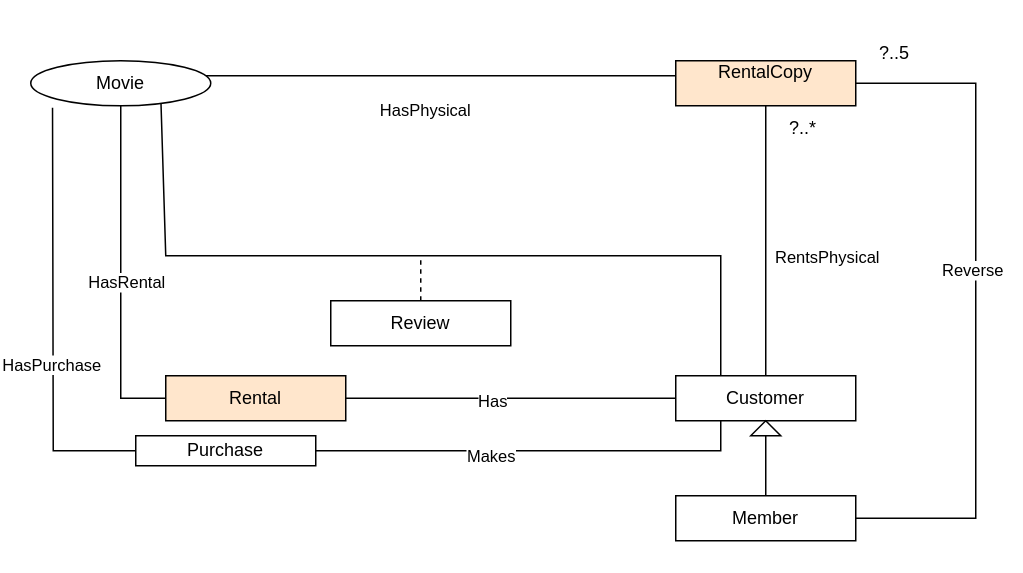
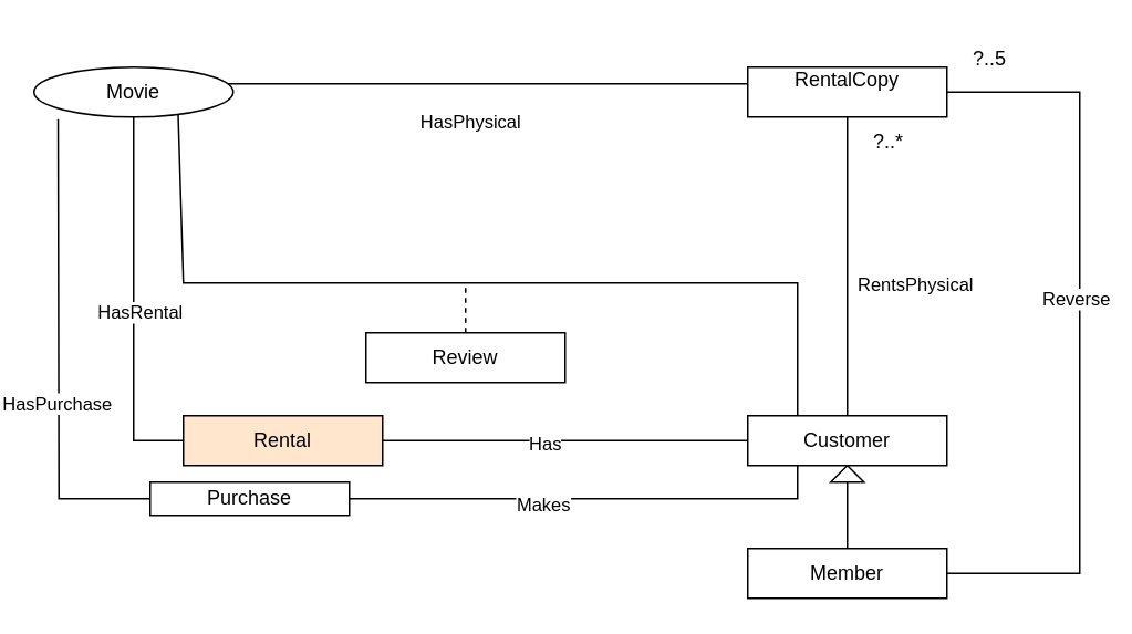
  <mxCell id="0" />
  <mxCell id="1" parent="0" />
  <mxCell id="2" value="&#10;HasPhysical&#10;&#10;" style="edgeStyle=orthogonalEdgeStyle;orthogonalLoop=1;jettySize=auto;html=1;rounded=0;strokeColor=default;" edge="1" parent="1" source="3"><mxGeometry x="-0.097" y="-30" relative="1" as="geometry"><mxPoint x="149" y="49.5" as="sourcePoint" /><mxPoint x="460" y="50" as="targetPoint" /><Array as="points"><mxPoint x="309" y="50" /></Array><mxPoint as="offset" /></mxGeometry></mxCell>
  <mxCell id="3" value="Movie" style="ellipse;whiteSpace=wrap;html=1;strokeColor=#000000;direction=west;" vertex="1" parent="1"><mxGeometry x="20" y="40" width="120" height="30" as="geometry" /></mxCell>
- <mxCell id="4" value="&#10;RentalCopy&#10;&#10;" style="rounded=0;whiteSpace=wrap;html=1;strokeColor=#000000;fillColor=#ffe6cc;" vertex="1" parent="1"><mxGeometry x="450" y="40" width="120" height="30" as="geometry" /></mxCell>
+ <mxCell id="4" value="&#10;RentalCopy&#10;&#10;" style="rounded=0;whiteSpace=wrap;html=1;strokeColor=#000000;" vertex="1" parent="1"><mxGeometry x="450" y="40" width="120" height="30" as="geometry" /></mxCell>
  <mxCell id="5" value="Customer" style="rounded=0;whiteSpace=wrap;html=1;strokeColor=#000000;direction=west;" vertex="1" parent="1"><mxGeometry x="450" y="250" width="120" height="30" as="geometry" /></mxCell>
  <mxCell id="6" value="" style="endArrow=none;html=1;entryX=0.5;entryY=1;entryDx=0;entryDy=0;" edge="1" parent="1" source="5" target="4"><mxGeometry width="50" height="50" relative="1" as="geometry"><mxPoint x="250" y="190" as="sourcePoint" /><mxPoint x="300" y="140" as="targetPoint" /></mxGeometry></mxCell>
  <mxCell id="7" value="RentsPhysical" style="edgeLabel;html=1;align=center;verticalAlign=middle;resizable=0;points=[];" vertex="1" connectable="0" parent="6"><mxGeometry x="-0.221" y="1" relative="1" as="geometry"><mxPoint x="41" y="-10" as="offset" /></mxGeometry></mxCell>
  <mxCell id="8" value="Rental" style="rounded=0;whiteSpace=wrap;html=1;strokeColor=#000000;direction=west;fillColor=#ffe6cc;" vertex="1" parent="1"><mxGeometry x="110" y="250" width="120" height="30" as="geometry" /></mxCell>
  <mxCell id="9" value="Purchase" style="rounded=0;whiteSpace=wrap;html=1;strokeColor=#000000;direction=west;" vertex="1" parent="1"><mxGeometry x="90" y="290" width="120" height="20" as="geometry" /></mxCell>
  <mxCell id="10" value="Member" style="rounded=0;whiteSpace=wrap;html=1;strokeColor=#000000;direction=west;" vertex="1" parent="1"><mxGeometry x="450" y="330" width="120" height="30" as="geometry" /></mxCell>
  <mxCell id="11" value="" style="endArrow=none;html=1;entryX=0.25;entryY=0;entryDx=0;entryDy=0;exitX=0.75;exitY=1;exitDx=0;exitDy=0;rounded=0;" edge="1" parent="1" source="5" target="3"><mxGeometry width="50" height="50" relative="1" as="geometry"><mxPoint x="250" y="190" as="sourcePoint" /><mxPoint x="300" y="140" as="targetPoint" /><Array as="points"><mxPoint x="480" y="170" /><mxPoint x="110" y="170" /></Array></mxGeometry></mxCell>
  <mxCell id="12" value="Review" style="rounded=0;whiteSpace=wrap;html=1;" vertex="1" parent="1"><mxGeometry x="220" y="200" width="120" height="30" as="geometry" /></mxCell>
  <mxCell id="13" value="" style="endArrow=none;dashed=1;html=1;exitX=0.5;exitY=0;exitDx=0;exitDy=0;" edge="1" parent="1" source="12"><mxGeometry width="50" height="50" relative="1" as="geometry"><mxPoint x="250" y="190" as="sourcePoint" /><mxPoint x="280" y="170" as="targetPoint" /></mxGeometry></mxCell>
  <mxCell id="14" value="" style="endArrow=none;html=1;entryX=0.5;entryY=0;entryDx=0;entryDy=0;rounded=0;exitX=1;exitY=0.5;exitDx=0;exitDy=0;" edge="1" parent="1" source="8" target="3"><mxGeometry width="50" height="50" relative="1" as="geometry"><mxPoint x="90" y="260" as="sourcePoint" /><mxPoint x="300" y="140" as="targetPoint" /><Array as="points"><mxPoint x="80" y="265" /></Array></mxGeometry></mxCell>
  <mxCell id="15" value="HasRental" style="edgeLabel;html=1;align=center;verticalAlign=middle;resizable=0;points=[];" vertex="1" connectable="0" parent="14"><mxGeometry x="-0.037" y="-3" relative="1" as="geometry"><mxPoint as="offset" /></mxGeometry></mxCell>
  <mxCell id="16" value="" style="endArrow=none;html=1;entryX=1;entryY=0.5;entryDx=0;entryDy=0;exitX=0;exitY=0.5;exitDx=0;exitDy=0;rounded=0;" edge="1" parent="1" source="8" target="5"><mxGeometry width="50" height="50" relative="1" as="geometry"><mxPoint x="100" y="270" as="sourcePoint" /><mxPoint x="60" y="80" as="targetPoint" /><Array as="points" /></mxGeometry></mxCell>
  <mxCell id="17" value="Has" style="edgeLabel;html=1;align=center;verticalAlign=middle;resizable=0;points=[];" vertex="1" connectable="0" parent="16"><mxGeometry x="-0.115" y="-1" relative="1" as="geometry"><mxPoint as="offset" /></mxGeometry></mxCell>
  <mxCell id="18" value="" style="endArrow=none;html=1;entryX=0.879;entryY=-0.044;entryDx=0;entryDy=0;exitX=1;exitY=0.5;exitDx=0;exitDy=0;rounded=0;entryPerimeter=0;" edge="1" parent="1" source="9" target="3"><mxGeometry width="50" height="50" relative="1" as="geometry"><mxPoint x="230" y="210" as="sourcePoint" /><mxPoint x="0" y="140" as="targetPoint" /><Array as="points"><mxPoint x="35" y="300" /></Array></mxGeometry></mxCell>
  <mxCell id="19" value="HasPurchase" style="edgeLabel;html=1;align=center;verticalAlign=middle;resizable=0;points=[];" vertex="1" connectable="0" parent="18"><mxGeometry x="-0.201" y="1" relative="1" as="geometry"><mxPoint as="offset" /></mxGeometry></mxCell>
  <mxCell id="20" value="" style="endArrow=none;html=1;entryX=0;entryY=0.5;entryDx=0;entryDy=0;exitX=0.75;exitY=0;exitDx=0;exitDy=0;rounded=0;" edge="1" parent="1" source="5" target="9"><mxGeometry width="50" height="50" relative="1" as="geometry"><mxPoint x="100" y="310" as="sourcePoint" /><mxPoint x="60" y="80" as="targetPoint" /><Array as="points"><mxPoint x="480" y="300" /></Array></mxGeometry></mxCell>
  <mxCell id="21" value="Makes" style="edgeLabel;html=1;align=center;verticalAlign=middle;resizable=0;points=[];" vertex="1" connectable="0" parent="20"><mxGeometry x="0.198" y="3" relative="1" as="geometry"><mxPoint as="offset" /></mxGeometry></mxCell>
  <mxCell id="22" value="" style="endArrow=none;html=1;entryX=0;entryY=0.5;entryDx=0;entryDy=0;rounded=0;exitX=1;exitY=0.5;exitDx=0;exitDy=0;" edge="1" parent="1" source="4" target="10"><mxGeometry width="50" height="50" relative="1" as="geometry"><mxPoint x="570" y="60" as="sourcePoint" /><mxPoint x="220" y="310" as="targetPoint" /><Array as="points"><mxPoint x="650" y="55" /><mxPoint x="650" y="345" /></Array></mxGeometry></mxCell>
  <mxCell id="23" value="Reverse" style="edgeLabel;html=1;align=center;verticalAlign=middle;resizable=0;points=[];" vertex="1" connectable="0" parent="22"><mxGeometry x="-0.095" y="-3" relative="1" as="geometry"><mxPoint as="offset" /></mxGeometry></mxCell>
  <mxCell id="24" value="" style="triangle;whiteSpace=wrap;html=1;direction=north;" vertex="1" parent="1"><mxGeometry x="500" y="280" width="20" height="10" as="geometry" /></mxCell>
  <mxCell id="25" value="" style="endArrow=none;html=1;entryX=0;entryY=0.5;entryDx=0;entryDy=0;exitX=0.5;exitY=1;exitDx=0;exitDy=0;" edge="1" parent="1" source="10" target="24"><mxGeometry width="50" height="50" relative="1" as="geometry"><mxPoint x="380" y="190" as="sourcePoint" /><mxPoint x="430" y="140" as="targetPoint" /></mxGeometry></mxCell>
  <mxCell id="26" value="?..*" style="text;strokeColor=none;fillColor=none;align=left;verticalAlign=middle;spacingLeft=4;spacingRight=4;overflow=hidden;points=[[0,0.5],[1,0.5]];portConstraint=eastwest;rotatable=0;whiteSpace=wrap;html=1;" vertex="1" parent="1"><mxGeometry x="520" y="70" width="80" height="30" as="geometry" /></mxCell>
  <mxCell id="27" value="?..5" style="text;strokeColor=none;fillColor=none;align=left;verticalAlign=middle;spacingLeft=4;spacingRight=4;overflow=hidden;points=[[0,0.5],[1,0.5]];portConstraint=eastwest;rotatable=0;whiteSpace=wrap;html=1;" vertex="1" parent="1"><mxGeometry x="580" y="20" width="80" height="30" as="geometry" /></mxCell>
